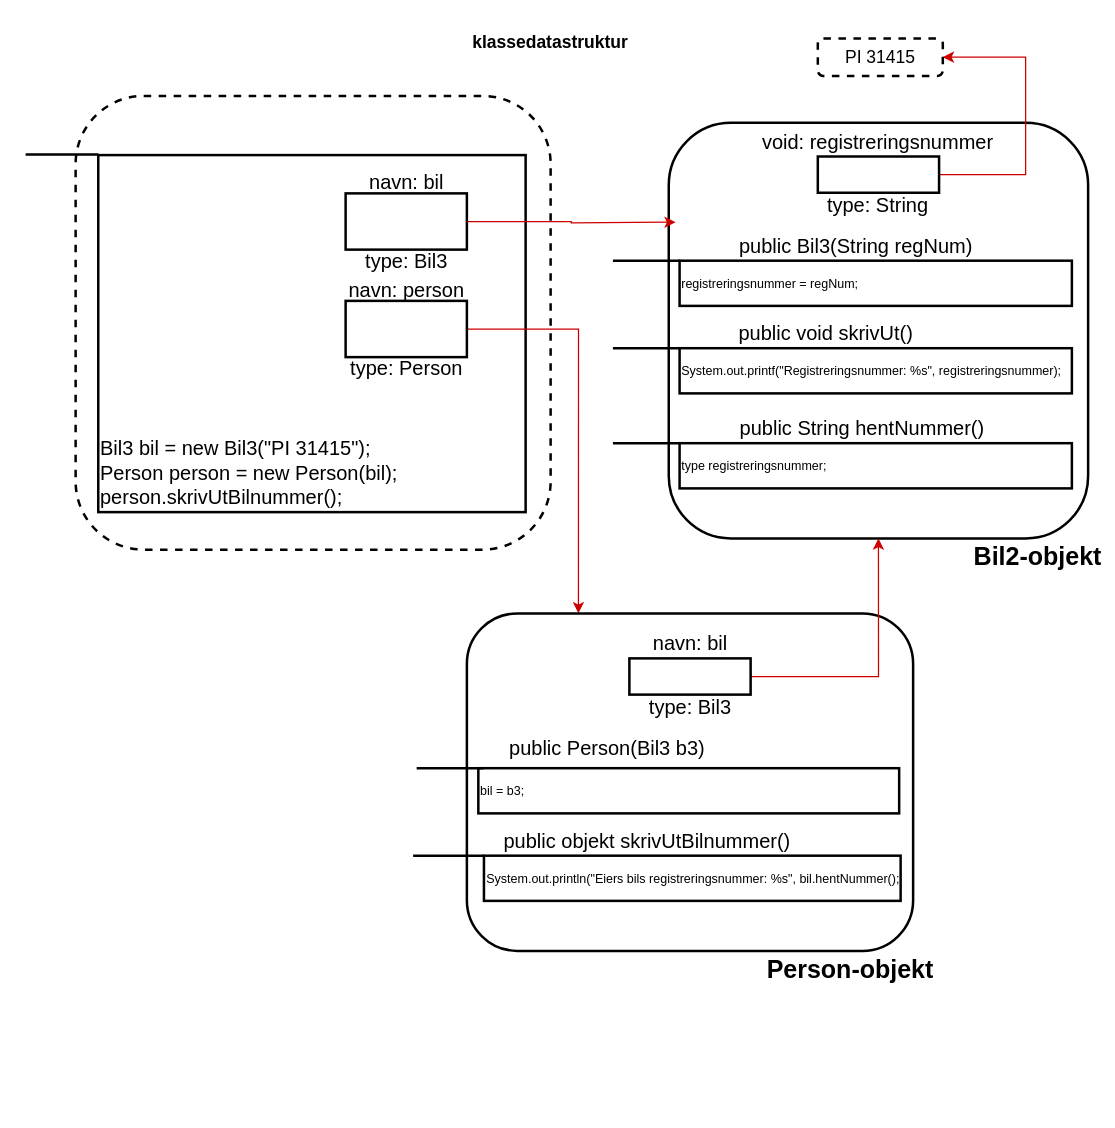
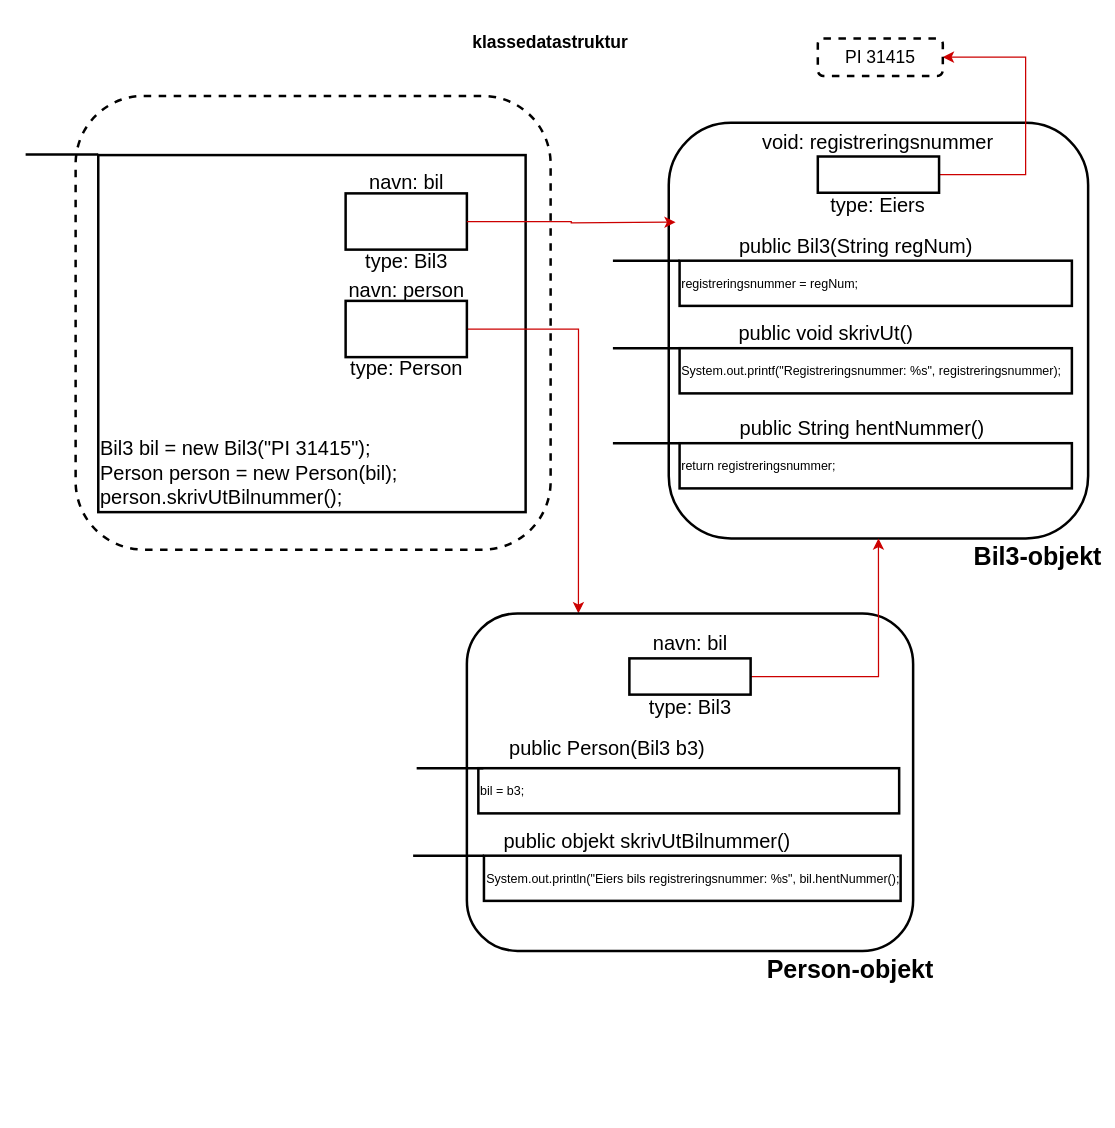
  <mxCell id="0" />
  <mxCell id="1" parent="0" />
  <mxCell id="2" value="" style="rounded=1;whiteSpace=wrap;html=1;fillColor=none;strokeWidth=2;dashed=1;fontSize=14;" vertex="1" parent="1"><mxGeometry x="60" y="76" width="380" height="363" as="geometry" /></mxCell>
  <mxCell id="3" value="klassedatastruktur" style="text;align=center;fontStyle=1;verticalAlign=middle;spacingLeft=3;spacingRight=3;strokeColor=none;rotatable=0;points=[[0,0.5],[1,0.5]];portConstraint=eastwest;dashed=1;fontSize=14;fillColor=none;rounded=1;" vertex="1" parent="1"><mxGeometry x="400" y="20" width="80" height="25" as="geometry" /></mxCell>
  <mxCell id="4" value="" style="group" vertex="1" connectable="0" parent="1"><mxGeometry x="20" y="120" width="400" height="289" as="geometry" /></mxCell>
  <mxCell id="5" value="Bil3 bil = new Bil3(&quot;PI 31415&quot;);&lt;br&gt;Person person = new Person(bil);&lt;br&gt;person.skrivUtBilnummer();" style="html=1;fontSize=16;strokeWidth=2;fillColor=none;align=left;verticalAlign=bottom;rounded=0;" vertex="1" parent="4"><mxGeometry x="58.113" y="3.372" width="341.887" height="285.628" as="geometry" /></mxCell>
  <mxCell id="6" value="" style="line;strokeWidth=2;fillColor=none;align=left;verticalAlign=middle;spacingTop=-1;spacingLeft=3;spacingRight=3;rotatable=0;labelPosition=right;points=[];portConstraint=eastwest;fontSize=16;spacing=2;rounded=1;" vertex="1" parent="4"><mxGeometry width="58.113" height="5.744" as="geometry" /></mxCell>
  <mxCell id="7" value="" style="html=1;fontSize=14;strokeWidth=2;fillColor=none;rounded=0;" vertex="1" parent="4"><mxGeometry x="256" y="34" width="97" height="45" as="geometry" /></mxCell>
  <mxCell id="8" value="navn: bil" style="text;html=1;strokeColor=none;fillColor=none;align=center;verticalAlign=middle;whiteSpace=wrap;rounded=0;fontSize=16;" vertex="1" parent="4"><mxGeometry x="233" y="10" width="144" height="30" as="geometry" /></mxCell>
  <mxCell id="9" value="type: Bil3" style="text;html=1;strokeColor=none;fillColor=none;align=center;verticalAlign=middle;whiteSpace=wrap;rounded=0;fontSize=16;" vertex="1" parent="4"><mxGeometry x="244.5" y="73" width="120" height="30" as="geometry" /></mxCell>
  <mxCell id="10" style="edgeStyle=orthogonalEdgeStyle;rounded=0;orthogonalLoop=1;jettySize=auto;html=1;exitX=1;exitY=0.5;exitDx=0;exitDy=0;entryX=0.25;entryY=0;entryDx=0;entryDy=0;fontSize=16;strokeColor=#CC0000;" edge="1" parent="1" source="11" target="36"><mxGeometry relative="1" as="geometry" /></mxCell>
  <mxCell id="11" value="" style="html=1;fontSize=14;strokeWidth=2;fillColor=none;rounded=0;" vertex="1" parent="1"><mxGeometry x="276" y="240" width="97" height="45" as="geometry" /></mxCell>
  <mxCell id="12" value="navn: person" style="text;html=1;strokeColor=none;fillColor=none;align=center;verticalAlign=middle;whiteSpace=wrap;rounded=0;fontSize=16;" vertex="1" parent="1"><mxGeometry x="253" y="216" width="144" height="30" as="geometry" /></mxCell>
  <mxCell id="13" value="type: Person" style="text;html=1;strokeColor=none;fillColor=none;align=center;verticalAlign=middle;whiteSpace=wrap;rounded=0;fontSize=16;" vertex="1" parent="1"><mxGeometry x="264.5" y="279" width="120" height="30" as="geometry" /></mxCell>
  <mxCell id="14" value="" style="rounded=1;whiteSpace=wrap;html=1;fillColor=none;strokeWidth=2;fontSize=14;" vertex="1" parent="1"><mxGeometry x="534.5" y="97.5" width="335.5" height="332.5" as="geometry" /></mxCell>
  <mxCell id="15" style="edgeStyle=orthogonalEdgeStyle;rounded=0;orthogonalLoop=1;jettySize=auto;html=1;exitX=1;exitY=0.5;exitDx=0;exitDy=0;fontSize=16;entryX=1;entryY=0.5;entryDx=0;entryDy=0;strokeColor=#CC0000;" edge="1" parent="1" source="16" target="19"><mxGeometry relative="1" as="geometry"><mxPoint x="820" y="40" as="targetPoint" /><Array as="points"><mxPoint x="820" y="139" /><mxPoint x="820" y="45" /></Array></mxGeometry></mxCell>
  <mxCell id="16" value="" style="html=1;fontSize=14;strokeWidth=2;fillColor=none;rounded=0;" vertex="1" parent="1"><mxGeometry x="653.75" y="124.5" width="97" height="29" as="geometry" /></mxCell>
  <mxCell id="17" value="void: registreringsnummer" style="text;html=1;strokeColor=none;fillColor=none;align=center;verticalAlign=middle;whiteSpace=wrap;rounded=0;fontSize=16;" vertex="1" parent="1"><mxGeometry x="592.25" y="97.5" width="220" height="30" as="geometry" /></mxCell>
- <mxCell id="18" value="type: String" style="text;html=1;strokeColor=none;fillColor=none;align=center;verticalAlign=middle;whiteSpace=wrap;rounded=0;fontSize=16;" vertex="1" parent="1"><mxGeometry x="642.25" y="147.5" width="120" height="30" as="geometry" /></mxCell>
+ <mxCell id="18" value="type: Eiers" style="text;html=1;strokeColor=none;fillColor=none;align=center;verticalAlign=middle;whiteSpace=wrap;rounded=0;fontSize=16;" vertex="1" parent="1"><mxGeometry x="642.25" y="147.5" width="120" height="30" as="geometry" /></mxCell>
  <mxCell id="19" value="PI 31415" style="rounded=1;whiteSpace=wrap;html=1;fillColor=none;strokeWidth=2;fontSize=14;dashed=1;" vertex="1" parent="1"><mxGeometry x="653.75" y="30" width="100" height="30" as="geometry" /></mxCell>
  <mxCell id="20" value="" style="group" vertex="1" connectable="0" parent="1"><mxGeometry x="397" y="244" width="460" height="230" as="geometry" /></mxCell>
  <mxCell id="21" value="" style="group" vertex="1" connectable="0" parent="20"><mxGeometry x="92.83" y="33.43" width="367.17" height="36.57" as="geometry" /></mxCell>
  <mxCell id="22" value="&lt;font style=&quot;font-size: 10px&quot;&gt;System.out.printf(&quot;Registreringsnummer: %s&quot;, registreringsnummer);&lt;/font&gt;" style="html=1;fontSize=16;strokeWidth=2;fillColor=none;align=left;verticalAlign=top;rounded=0;" vertex="1" parent="21"><mxGeometry x="53.344" y="0.425" width="313.826" height="36.145" as="geometry" /></mxCell>
  <mxCell id="23" value="" style="line;strokeWidth=2;fillColor=none;align=left;verticalAlign=middle;spacingTop=-1;spacingLeft=3;spacingRight=3;rotatable=0;labelPosition=right;points=[];portConstraint=eastwest;fontSize=16;spacing=2;rounded=1;" vertex="1" parent="21"><mxGeometry width="53.344" height="0.85" as="geometry" /></mxCell>
  <mxCell id="24" value="public void skrivUt()" style="text;html=1;strokeColor=none;fillColor=none;align=center;verticalAlign=middle;whiteSpace=wrap;rounded=0;fontSize=16;" vertex="1" parent="20"><mxGeometry x="98" y="7.28" width="331" height="30" as="geometry" /></mxCell>
  <mxCell id="25" value="" style="group" vertex="1" connectable="0" parent="1"><mxGeometry x="397" y="320" width="473" height="230" as="geometry" /></mxCell>
  <mxCell id="26" value="" style="group" vertex="1" connectable="0" parent="25"><mxGeometry x="92.83" y="33.43" width="367.17" height="36.57" as="geometry" /></mxCell>
- <mxCell id="27" value="&lt;font style=&quot;font-size: 10px&quot;&gt;type registreringsnummer;&lt;/font&gt;" style="html=1;fontSize=16;strokeWidth=2;fillColor=none;align=left;verticalAlign=top;rounded=0;" vertex="1" parent="26"><mxGeometry x="53.344" y="0.425" width="313.826" height="36.145" as="geometry" /></mxCell>
+ <mxCell id="27" value="&lt;font style=&quot;font-size: 10px&quot;&gt;return registreringsnummer;&lt;/font&gt;" style="html=1;fontSize=16;strokeWidth=2;fillColor=none;align=left;verticalAlign=top;rounded=0;" vertex="1" parent="26"><mxGeometry x="53.344" y="0.425" width="313.826" height="36.145" as="geometry" /></mxCell>
  <mxCell id="28" value="" style="line;strokeWidth=2;fillColor=none;align=left;verticalAlign=middle;spacingTop=-1;spacingLeft=3;spacingRight=3;rotatable=0;labelPosition=right;points=[];portConstraint=eastwest;fontSize=16;spacing=2;rounded=1;" vertex="1" parent="26"><mxGeometry width="53.344" height="0.85" as="geometry" /></mxCell>
  <mxCell id="29" value="public String hentNummer()" style="text;html=1;strokeColor=none;fillColor=none;align=center;verticalAlign=middle;whiteSpace=wrap;rounded=0;fontSize=16;" vertex="1" parent="25"><mxGeometry x="127" y="7.28" width="331" height="30" as="geometry" /></mxCell>
- <mxCell id="30" value="Bil2-objekt" style="text;align=center;fontStyle=1;verticalAlign=middle;spacingLeft=3;spacingRight=3;strokeColor=none;rotatable=0;points=[[0,0.5],[1,0.5]];portConstraint=eastwest;dashed=1;fontSize=20;fillColor=none;rounded=1;" vertex="1" parent="25"><mxGeometry x="393" y="110" width="80" height="26" as="geometry" /></mxCell>
+ <mxCell id="30" value="Bil3-objekt" style="text;align=center;fontStyle=1;verticalAlign=middle;spacingLeft=3;spacingRight=3;strokeColor=none;rotatable=0;points=[[0,0.5],[1,0.5]];portConstraint=eastwest;dashed=1;fontSize=20;fillColor=none;rounded=1;" vertex="1" parent="25"><mxGeometry x="393" y="110" width="80" height="26" as="geometry" /></mxCell>
  <mxCell id="31" value="" style="group" vertex="1" connectable="0" parent="1"><mxGeometry x="397" y="174" width="460" height="230" as="geometry" /></mxCell>
  <mxCell id="32" value="" style="group" vertex="1" connectable="0" parent="31"><mxGeometry x="92.83" y="33.43" width="367.17" height="36.57" as="geometry" /></mxCell>
  <mxCell id="33" value="&lt;font style=&quot;font-size: 10px&quot;&gt;registreringsnummer = regNum;&lt;/font&gt;" style="html=1;fontSize=16;strokeWidth=2;fillColor=none;align=left;verticalAlign=top;rounded=0;" vertex="1" parent="32"><mxGeometry x="53.344" y="0.425" width="313.826" height="36.145" as="geometry" /></mxCell>
  <mxCell id="34" value="" style="line;strokeWidth=2;fillColor=none;align=left;verticalAlign=middle;spacingTop=-1;spacingLeft=3;spacingRight=3;rotatable=0;labelPosition=right;points=[];portConstraint=eastwest;fontSize=16;spacing=2;rounded=1;" vertex="1" parent="32"><mxGeometry width="53.344" height="0.85" as="geometry" /></mxCell>
  <mxCell id="35" value="public Bil3(String regNum)" style="text;html=1;strokeColor=none;fillColor=none;align=center;verticalAlign=middle;whiteSpace=wrap;rounded=0;fontSize=16;" vertex="1" parent="31"><mxGeometry x="122" y="7.28" width="331" height="30" as="geometry" /></mxCell>
  <mxCell id="36" value="" style="rounded=1;whiteSpace=wrap;html=1;fillColor=none;strokeWidth=2;fontSize=14;" vertex="1" parent="1"><mxGeometry x="373" y="490" width="357" height="270" as="geometry" /></mxCell>
  <mxCell id="37" style="edgeStyle=orthogonalEdgeStyle;rounded=0;orthogonalLoop=1;jettySize=auto;html=1;exitX=1;exitY=0.5;exitDx=0;exitDy=0;entryX=0.5;entryY=1;entryDx=0;entryDy=0;fontSize=16;strokeColor=#CC0000;" edge="1" parent="1" source="38" target="14"><mxGeometry relative="1" as="geometry" /></mxCell>
  <mxCell id="38" value="" style="html=1;fontSize=14;strokeWidth=2;fillColor=none;rounded=0;" vertex="1" parent="1"><mxGeometry x="503" y="526" width="97" height="29" as="geometry" /></mxCell>
  <mxCell id="39" value="navn: bil" style="text;html=1;strokeColor=none;fillColor=none;align=center;verticalAlign=middle;whiteSpace=wrap;rounded=0;fontSize=16;" vertex="1" parent="1"><mxGeometry x="441.5" y="499" width="220" height="30" as="geometry" /></mxCell>
  <mxCell id="40" value="type: Bil3" style="text;html=1;strokeColor=none;fillColor=none;align=center;verticalAlign=middle;whiteSpace=wrap;rounded=0;fontSize=16;" vertex="1" parent="1"><mxGeometry x="491.5" y="550" width="120" height="30" as="geometry" /></mxCell>
  <mxCell id="41" value="" style="group" vertex="1" connectable="0" parent="1"><mxGeometry x="240" y="580" width="482.83" height="230" as="geometry" /></mxCell>
  <mxCell id="42" value="" style="group" vertex="1" connectable="0" parent="41"><mxGeometry x="92.83" y="33.43" width="390" height="36.57" as="geometry" /></mxCell>
  <mxCell id="43" value="&lt;font style=&quot;font-size: 10px&quot;&gt;bil = b3;&lt;/font&gt;" style="html=1;fontSize=16;strokeWidth=2;fillColor=none;align=left;verticalAlign=top;rounded=0;" vertex="1" parent="42"><mxGeometry x="49.34" y="0.43" width="336.66" height="36.14" as="geometry" /></mxCell>
  <mxCell id="44" value="" style="line;strokeWidth=2;fillColor=none;align=left;verticalAlign=middle;spacingTop=-1;spacingLeft=3;spacingRight=3;rotatable=0;labelPosition=right;points=[];portConstraint=eastwest;fontSize=16;spacing=2;rounded=1;" vertex="1" parent="42"><mxGeometry width="53.344" height="0.85" as="geometry" /></mxCell>
  <mxCell id="45" value="public Person(Bil3 b3)" style="text;html=1;strokeColor=none;fillColor=none;align=center;verticalAlign=middle;whiteSpace=wrap;rounded=0;fontSize=16;" vertex="1" parent="41"><mxGeometry x="80" y="3.43" width="331" height="30" as="geometry" /></mxCell>
  <mxCell id="46" value="" style="group" vertex="1" connectable="0" parent="1"><mxGeometry x="230" y="650" width="490" height="230" as="geometry" /></mxCell>
  <mxCell id="47" value="" style="group" vertex="1" connectable="0" parent="46"><mxGeometry x="100" y="33.43" width="390" height="36.57" as="geometry" /></mxCell>
  <mxCell id="48" value="&lt;font style=&quot;font-size: 10px&quot;&gt;System.out.println(&quot;Eiers bils registreringsnummer: %s&quot;, bil.hentNummer();&lt;/font&gt;" style="html=1;fontSize=16;strokeWidth=2;fillColor=none;align=left;verticalAlign=top;rounded=0;" vertex="1" parent="47"><mxGeometry x="56.66" y="0.425" width="333.34" height="36.145" as="geometry" /></mxCell>
  <mxCell id="49" value="" style="line;strokeWidth=2;fillColor=none;align=left;verticalAlign=middle;spacingTop=-1;spacingLeft=3;spacingRight=3;rotatable=0;labelPosition=right;points=[];portConstraint=eastwest;fontSize=16;spacing=2;rounded=1;" vertex="1" parent="47"><mxGeometry width="56.66" height="0.85" as="geometry" /></mxCell>
  <mxCell id="50" value="public objekt skrivUtBilnummer()" style="text;html=1;strokeColor=none;fillColor=none;align=center;verticalAlign=middle;whiteSpace=wrap;rounded=0;fontSize=16;" vertex="1" parent="46"><mxGeometry x="122" y="7.28" width="331" height="30" as="geometry" /></mxCell>
  <mxCell id="51" value="Person-objekt" style="text;align=center;fontStyle=1;verticalAlign=middle;spacingLeft=3;spacingRight=3;strokeColor=none;rotatable=0;points=[[0,0.5],[1,0.5]];portConstraint=eastwest;dashed=1;fontSize=20;fillColor=none;rounded=1;" vertex="1" parent="46"><mxGeometry x="410" y="110" width="80" height="26" as="geometry" /></mxCell>
  <mxCell id="52" style="edgeStyle=orthogonalEdgeStyle;rounded=0;orthogonalLoop=1;jettySize=auto;html=1;exitX=1;exitY=0.5;exitDx=0;exitDy=0;fontSize=16;fontColor=#000000;fillColor=#f8cecc;strokeColor=#CC0000;" edge="1" parent="1" source="7"><mxGeometry relative="1" as="geometry"><mxPoint x="540" y="177" as="targetPoint" /></mxGeometry></mxCell>
